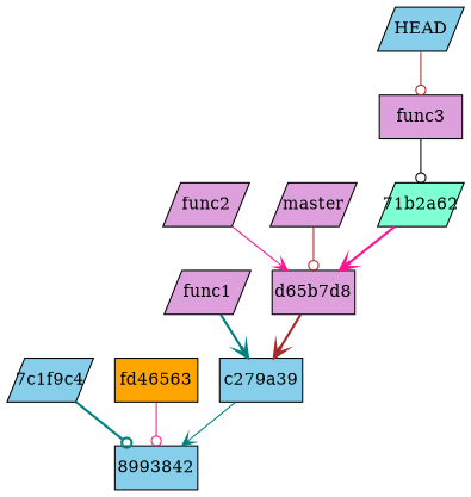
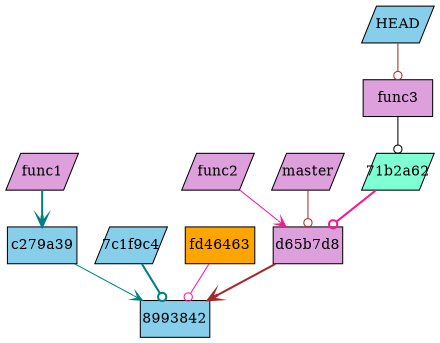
  digraph {
    node [fillcolor=plum fixedsize=true shape=parallelogram style=filled]
    edge [arrowhead=odot color=deeppink style=solid]
    n1 [fillcolor=aquamarine label="71b2a62" width=0.95]
    n2 [label=d65b7d8 shape=box width=0.95]
    n3 [fillcolor=skyblue label=c279a39 shape=box width=0.95]
    n4 [fillcolor=skyblue label=8993842 shape=box width=0.95]
    n5 [fillcolor=skyblue label="7c1f9c4" width=0.95]
-   n6 [fillcolor=orange label=fd46563 shape=box width=0.95]
+   n6 [fillcolor=orange label=fd46463 shape=box width=0.95]
    n7 [label=func1 width=0.95]
    n8 [label=func2 width=0.95]
    n9 [label=func3 shape=box width=0.95]
    n10 [label=master width=0.95]
    n11 [fillcolor=skyblue label=HEAD width=0.95]
-   n1 -> n2 [arrowhead=vee style=bold]
-   n2 -> n3 [arrowhead=vee color=brown style=bold]
+   n1 -> n2 [style=bold]
+   n2 -> n4 [arrowhead=vee color=brown style=bold]
    n3 -> n4 [arrowhead=vee color=teal]
    n5 -> n4 [color=teal style=bold]
    n6 -> n4
    n7 -> n3 [arrowhead=vee color=teal style=bold]
    n8 -> n2 [arrowhead=vee]
    n9 -> n1 [color=black]
    n10 -> n2 [color=brown]
    n11 -> n9 [color=brown]
  }
